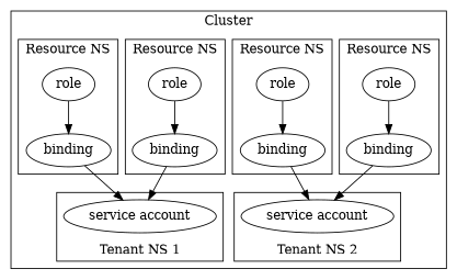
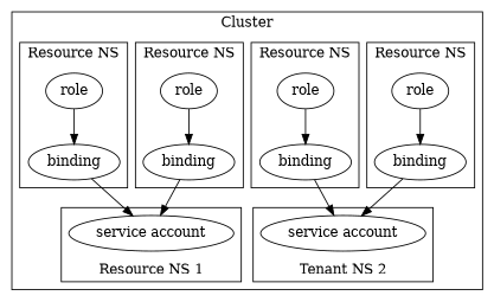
  digraph {
    n1 [label="service account"]
    n2 [label=role]
    n3 [label=binding]
    n4 [label=role]
    n5 [label=binding]
    n6 [label="service account"]
    n7 [label=role]
    n8 [label=binding]
    n9 [label=role]
    n10 [label=binding]
    subgraph cluster_1 {
      label=Cluster
      subgraph cluster_2 {
        label="Tenant NS 2"
        labelloc=b
        n1
      }
      subgraph cluster_3 {
        label="Resource NS"
        n2
        n3
      }
      subgraph cluster_4 {
        label="Resource NS"
        n4
        n5
      }
      subgraph cluster_5 {
-       label="Tenant NS 1"
+       label="Resource NS 1"
        labelloc=b
        n6
      }
      subgraph cluster_6 {
        label="Resource NS"
        n7
        n8
      }
      subgraph cluster_7 {
        label="Resource NS"
        n9
        n10
      }
    }
    n2 -> n3
    n3 -> n1
    n4 -> n5
    n5 -> n1
    n7 -> n8
    n8 -> n6
    n9 -> n10
    n10 -> n6
  }
